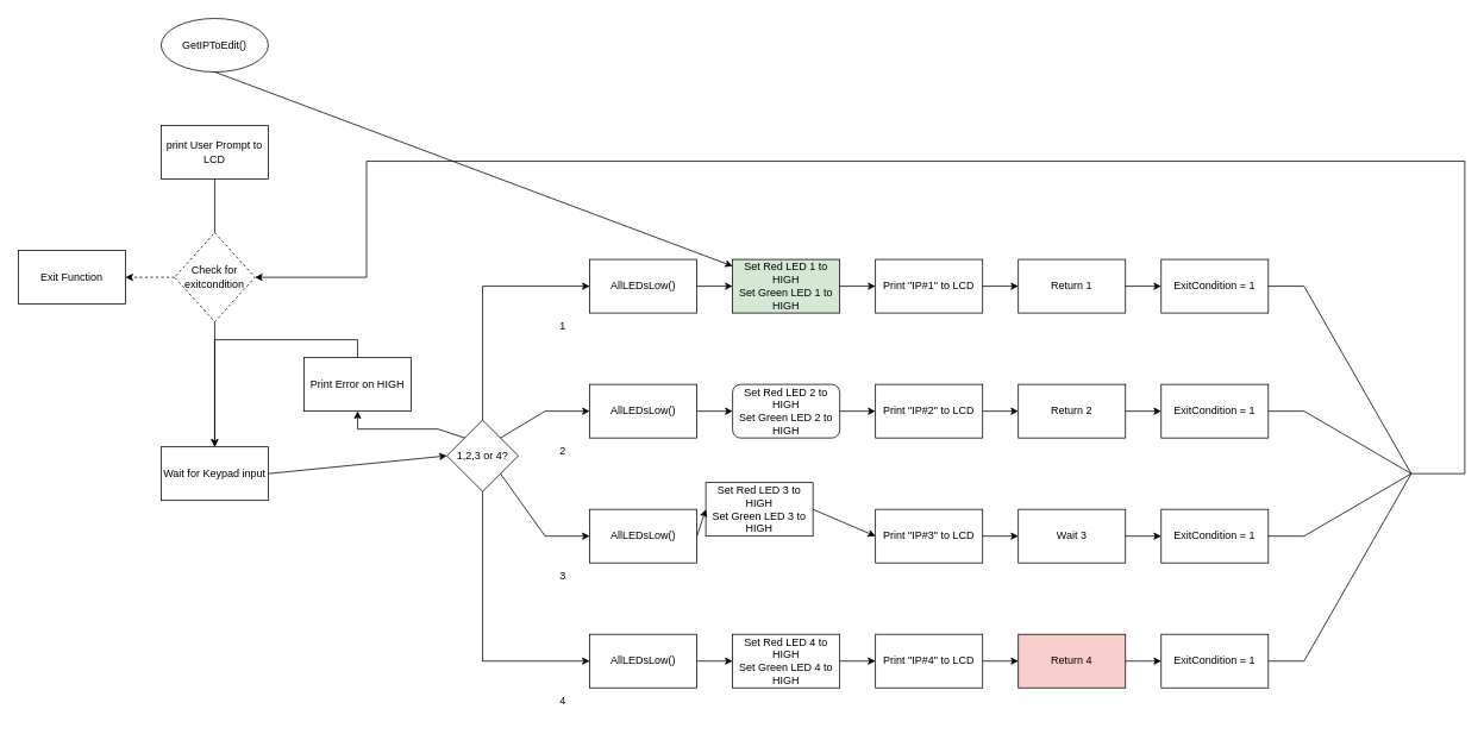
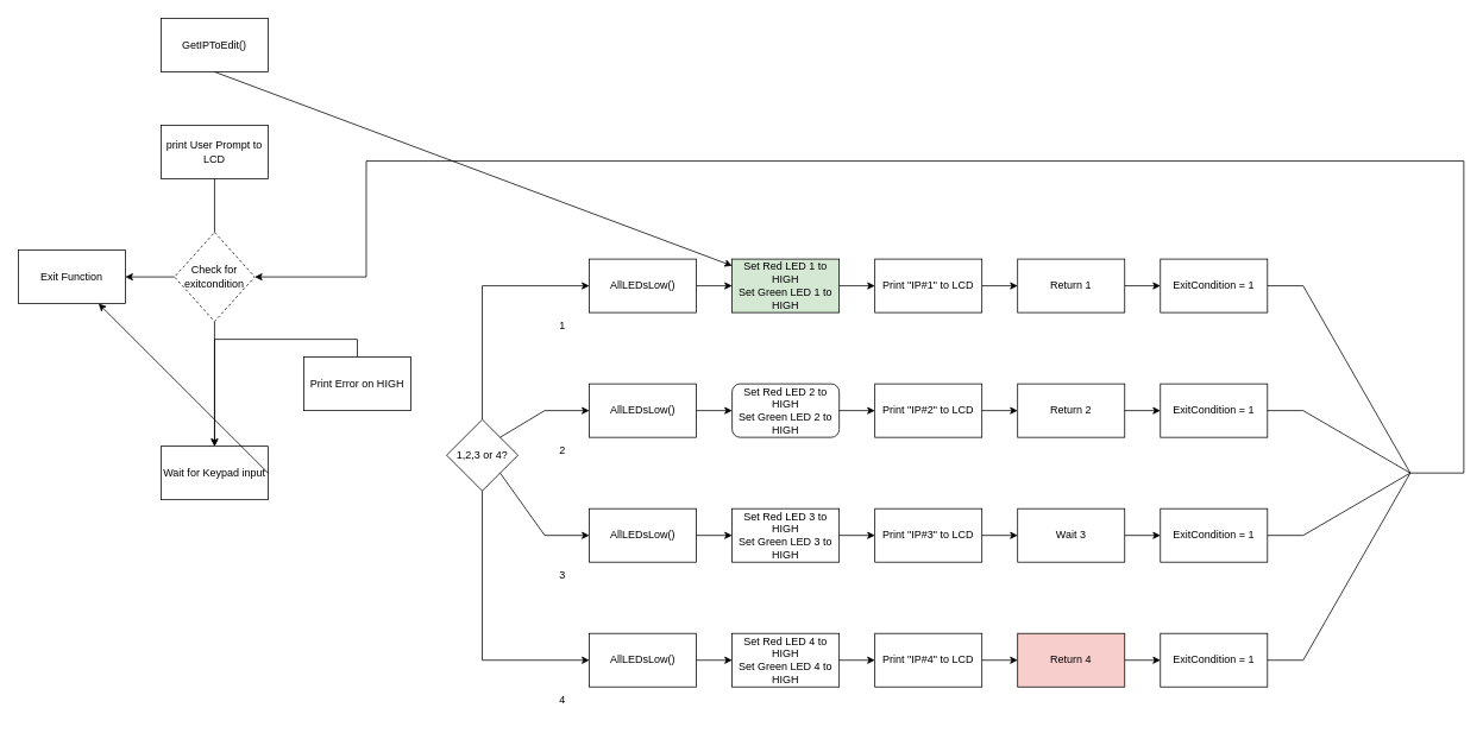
  <mxCell id="0" />
  <mxCell id="1" parent="0" />
- <mxCell id="2" value="GetIPToEdit()" style="ellipse;whiteSpace=wrap;html=1;" parent="1" vertex="1"><mxGeometry x="180" y="20" width="120" height="60" as="geometry" /></mxCell>
+ <mxCell id="2" value="GetIPToEdit()" style="rounded=0;whiteSpace=wrap;html=1;" parent="1" vertex="1"><mxGeometry x="180" y="20" width="120" height="60" as="geometry" /></mxCell>
  <mxCell id="3" value="print User Prompt to LCD" style="rounded=0;whiteSpace=wrap;html=1;" parent="1" vertex="1"><mxGeometry x="180" y="140" width="120" height="60" as="geometry" /></mxCell>
  <mxCell id="4" value="Check for exitcondition" style="rhombus;whiteSpace=wrap;html=1;dashed=1;" parent="1" vertex="1"><mxGeometry x="195" y="260" width="90" height="100" as="geometry" /></mxCell>
  <mxCell id="5" value="" style="endArrow=none;html=1;rounded=0;exitX=0.5;exitY=1;exitDx=0;exitDy=0;entryX=0.5;entryY=0;entryDx=0;entryDy=0;" parent="1" source="3" target="4" edge="1"><mxGeometry width="50" height="50" relative="1" as="geometry"><mxPoint x="100" y="400" as="sourcePoint" /><mxPoint x="150" y="350" as="targetPoint" /></mxGeometry></mxCell>
  <mxCell id="6" value="" style="endArrow=classic;html=1;rounded=0;exitX=0.5;exitY=1;exitDx=0;exitDy=0;" parent="1" source="2" target="29" edge="1"><mxGeometry width="50" height="50" relative="1" as="geometry"><mxPoint x="100" y="400" as="sourcePoint" /><mxPoint x="150" y="350" as="targetPoint" /></mxGeometry></mxCell>
  <mxCell id="7" value="Wait for Keypad input" style="rounded=0;whiteSpace=wrap;html=1;" parent="1" vertex="1"><mxGeometry x="180" y="500" width="120" height="60" as="geometry" /></mxCell>
- <mxCell id="8" value="" style="endArrow=classic;html=1;rounded=0;exitX=1;exitY=0.5;exitDx=0;exitDy=0;entryX=0;entryY=0.5;entryDx=0;entryDy=0;" parent="1" source="7" target="13" edge="1"><mxGeometry width="50" height="50" relative="1" as="geometry"><mxPoint x="360" y="600" as="sourcePoint" /><mxPoint x="360" y="530" as="targetPoint" /></mxGeometry></mxCell>
+ <mxCell id="8" value="" style="endArrow=classic;html=1;rounded=0;exitX=1;exitY=0.5;exitDx=0;exitDy=0;" parent="1" source="7" target="59" edge="1"><mxGeometry width="50" height="50" relative="1" as="geometry"><mxPoint x="360" y="600" as="sourcePoint" /><mxPoint x="360" y="530" as="targetPoint" /></mxGeometry></mxCell>
  <mxCell id="9" value="" style="endArrow=classic;html=1;rounded=0;exitX=0.5;exitY=1;exitDx=0;exitDy=0;entryX=0.5;entryY=0;entryDx=0;entryDy=0;" parent="1" source="4" target="7" edge="1"><mxGeometry width="50" height="50" relative="1" as="geometry"><mxPoint x="360" y="520" as="sourcePoint" /><mxPoint x="410" y="470" as="targetPoint" /></mxGeometry></mxCell>
  <mxCell id="10" value="" style="endArrow=classic;html=1;rounded=0;entryX=0.5;entryY=0;entryDx=0;entryDy=0;exitX=0.5;exitY=0;exitDx=0;exitDy=0;" parent="1" source="11" target="7" edge="1"><mxGeometry width="50" height="50" relative="1" as="geometry"><mxPoint x="400" y="400" as="sourcePoint" /><mxPoint x="240" y="380" as="targetPoint" /><Array as="points"><mxPoint x="400" y="380" /><mxPoint x="240" y="380" /></Array></mxGeometry></mxCell>
  <mxCell id="11" value="Print Error on HIGH" style="rounded=0;whiteSpace=wrap;html=1;" parent="1" vertex="1"><mxGeometry x="340" y="400" width="120" height="60" as="geometry" /></mxCell>
- <mxCell id="12" value="" style="endArrow=classic;html=1;rounded=0;exitX=0;exitY=0;exitDx=0;exitDy=0;entryX=0.5;entryY=1;entryDx=0;entryDy=0;" parent="1" source="13" target="11" edge="1"><mxGeometry width="50" height="50" relative="1" as="geometry"><mxPoint x="400" y="490" as="sourcePoint" /><mxPoint x="570" y="470" as="targetPoint" /><Array as="points"><mxPoint x="490" y="480" /><mxPoint x="400" y="480" /></Array></mxGeometry></mxCell>
  <mxCell id="13" value="1,2,3 or 4?" style="rhombus;whiteSpace=wrap;html=1;" parent="1" vertex="1"><mxGeometry x="500" y="470" width="80" height="80" as="geometry" /></mxCell>
  <mxCell id="14" value="AllLEDsLow()" style="rounded=0;whiteSpace=wrap;html=1;" parent="1" vertex="1"><mxGeometry x="660" y="430" width="120" height="60" as="geometry" /></mxCell>
  <mxCell id="15" value="AllLEDsLow()" style="rounded=0;whiteSpace=wrap;html=1;" parent="1" vertex="1"><mxGeometry x="660" y="570" width="120" height="60" as="geometry" /></mxCell>
  <mxCell id="16" value="AllLEDsLow()" style="rounded=0;whiteSpace=wrap;html=1;" parent="1" vertex="1"><mxGeometry x="660" y="710" width="120" height="60" as="geometry" /></mxCell>
  <mxCell id="17" value="AllLEDsLow()" style="rounded=0;whiteSpace=wrap;html=1;" parent="1" vertex="1"><mxGeometry x="660" y="290" width="120" height="60" as="geometry" /></mxCell>
  <mxCell id="18" value="" style="endArrow=classic;html=1;rounded=0;exitX=1;exitY=0;exitDx=0;exitDy=0;entryX=0;entryY=0.5;entryDx=0;entryDy=0;" parent="1" source="13" target="14" edge="1"><mxGeometry width="50" height="50" relative="1" as="geometry"><mxPoint x="630" y="520" as="sourcePoint" /><mxPoint x="680" y="470" as="targetPoint" /><Array as="points"><mxPoint x="610" y="460" /></Array></mxGeometry></mxCell>
  <mxCell id="19" value="" style="endArrow=classic;html=1;rounded=0;exitX=1;exitY=1;exitDx=0;exitDy=0;entryX=0;entryY=0.5;entryDx=0;entryDy=0;" parent="1" source="13" target="15" edge="1"><mxGeometry width="50" height="50" relative="1" as="geometry"><mxPoint x="630" y="520" as="sourcePoint" /><mxPoint x="680" y="470" as="targetPoint" /><Array as="points"><mxPoint x="610" y="600" /></Array></mxGeometry></mxCell>
  <mxCell id="20" value="" style="endArrow=classic;html=1;rounded=0;exitX=0.5;exitY=0;exitDx=0;exitDy=0;entryX=0;entryY=0.5;entryDx=0;entryDy=0;" parent="1" source="13" target="17" edge="1"><mxGeometry width="50" height="50" relative="1" as="geometry"><mxPoint x="630" y="520" as="sourcePoint" /><mxPoint x="680" y="470" as="targetPoint" /><Array as="points"><mxPoint x="540" y="320" /></Array></mxGeometry></mxCell>
  <mxCell id="21" value="" style="endArrow=classic;html=1;rounded=0;exitX=0.5;exitY=1;exitDx=0;exitDy=0;entryX=0;entryY=0.5;entryDx=0;entryDy=0;" parent="1" source="13" target="16" edge="1"><mxGeometry width="50" height="50" relative="1" as="geometry"><mxPoint x="630" y="520" as="sourcePoint" /><mxPoint x="680" y="470" as="targetPoint" /><Array as="points"><mxPoint x="540" y="740" /></Array></mxGeometry></mxCell>
  <mxCell id="22" value="1" style="text;html=1;align=center;verticalAlign=middle;whiteSpace=wrap;rounded=0;" parent="1" vertex="1"><mxGeometry x="600" y="350" width="60" height="30" as="geometry" /></mxCell>
  <mxCell id="23" value="2" style="text;html=1;align=center;verticalAlign=middle;whiteSpace=wrap;rounded=0;" parent="1" vertex="1"><mxGeometry x="600" y="490" width="60" height="30" as="geometry" /></mxCell>
  <mxCell id="24" value="3" style="text;html=1;align=center;verticalAlign=middle;whiteSpace=wrap;rounded=0;" parent="1" vertex="1"><mxGeometry x="600" y="630" width="60" height="30" as="geometry" /></mxCell>
  <mxCell id="25" value="4" style="text;html=1;align=center;verticalAlign=middle;whiteSpace=wrap;rounded=0;" parent="1" vertex="1"><mxGeometry x="600" y="770" width="60" height="30" as="geometry" /></mxCell>
  <mxCell id="26" value="&lt;div&gt;Set Red LED 4 to HIGH&lt;/div&gt;&lt;div&gt;Set Green LED 4 to HIGH&lt;/div&gt;" style="rounded=0;whiteSpace=wrap;html=1;" parent="1" vertex="1"><mxGeometry x="820" y="710" width="120" height="60" as="geometry" /></mxCell>
- <mxCell id="27" value="&lt;div&gt;Set Red LED 3 to HIGH&lt;/div&gt;&lt;div&gt;Set Green LED 3 to HIGH&lt;/div&gt;" style="rounded=0;whiteSpace=wrap;html=1;" parent="1" vertex="1"><mxGeometry x="790" y="540" width="120" height="60" as="geometry" /></mxCell>
+ <mxCell id="27" value="&lt;div&gt;Set Red LED 3 to HIGH&lt;/div&gt;&lt;div&gt;Set Green LED 3 to HIGH&lt;/div&gt;" style="rounded=0;whiteSpace=wrap;html=1;" parent="1" vertex="1"><mxGeometry x="820" y="570" width="120" height="60" as="geometry" /></mxCell>
  <mxCell id="28" value="&lt;div&gt;Set Red LED 2 to HIGH&lt;/div&gt;&lt;div&gt;Set Green LED 2 to HIGH&lt;/div&gt;" style="whiteSpace=wrap;html=1;rounded=1;" parent="1" vertex="1"><mxGeometry x="820" y="430" width="120" height="60" as="geometry" /></mxCell>
  <mxCell id="29" value="&lt;div&gt;Set Red LED 1 to HIGH&lt;/div&gt;&lt;div&gt;Set Green LED 1 to HIGH&lt;/div&gt;" style="rounded=0;whiteSpace=wrap;html=1;fillColor=#d5e8d4;" parent="1" vertex="1"><mxGeometry x="820" y="290" width="120" height="60" as="geometry" /></mxCell>
  <mxCell id="30" value="Print &quot;IP#1&quot; to LCD" style="rounded=0;whiteSpace=wrap;html=1;" parent="1" vertex="1"><mxGeometry x="980" y="290" width="120" height="60" as="geometry" /></mxCell>
  <mxCell id="31" value="Print &quot;IP#2&quot; to LCD" style="rounded=0;whiteSpace=wrap;html=1;" parent="1" vertex="1"><mxGeometry x="980" y="430" width="120" height="60" as="geometry" /></mxCell>
  <mxCell id="32" value="Print &quot;IP#3&quot; to LCD" style="rounded=0;whiteSpace=wrap;html=1;" parent="1" vertex="1"><mxGeometry x="980" y="570" width="120" height="60" as="geometry" /></mxCell>
  <mxCell id="33" value="Print &quot;IP#4&quot; to LCD" style="rounded=0;whiteSpace=wrap;html=1;" parent="1" vertex="1"><mxGeometry x="980" y="710" width="120" height="60" as="geometry" /></mxCell>
  <mxCell id="34" value="" style="endArrow=classic;html=1;rounded=0;exitX=1;exitY=0.5;exitDx=0;exitDy=0;entryX=0;entryY=0.5;entryDx=0;entryDy=0;" parent="1" source="17" target="29" edge="1"><mxGeometry width="50" height="50" relative="1" as="geometry"><mxPoint x="910" y="520" as="sourcePoint" /><mxPoint x="960" y="470" as="targetPoint" /></mxGeometry></mxCell>
  <mxCell id="35" value="" style="endArrow=classic;html=1;rounded=0;exitX=1;exitY=0.5;exitDx=0;exitDy=0;entryX=0;entryY=0.5;entryDx=0;entryDy=0;" parent="1" source="29" target="30" edge="1"><mxGeometry width="50" height="50" relative="1" as="geometry"><mxPoint x="910" y="520" as="sourcePoint" /><mxPoint x="960" y="470" as="targetPoint" /></mxGeometry></mxCell>
  <mxCell id="36" value="" style="endArrow=classic;html=1;rounded=0;exitX=1;exitY=0.5;exitDx=0;exitDy=0;entryX=0;entryY=0.5;entryDx=0;entryDy=0;" parent="1" source="14" target="28" edge="1"><mxGeometry width="50" height="50" relative="1" as="geometry"><mxPoint x="910" y="520" as="sourcePoint" /><mxPoint x="960" y="470" as="targetPoint" /></mxGeometry></mxCell>
  <mxCell id="37" value="" style="endArrow=classic;html=1;rounded=0;exitX=1;exitY=0.5;exitDx=0;exitDy=0;entryX=0;entryY=0.5;entryDx=0;entryDy=0;" parent="1" source="15" target="27" edge="1"><mxGeometry width="50" height="50" relative="1" as="geometry"><mxPoint x="910" y="520" as="sourcePoint" /><mxPoint x="960" y="470" as="targetPoint" /></mxGeometry></mxCell>
  <mxCell id="38" value="" style="endArrow=classic;html=1;rounded=0;exitX=1;exitY=0.5;exitDx=0;exitDy=0;entryX=0;entryY=0.5;entryDx=0;entryDy=0;" parent="1" source="16" target="26" edge="1"><mxGeometry width="50" height="50" relative="1" as="geometry"><mxPoint x="910" y="520" as="sourcePoint" /><mxPoint x="960" y="470" as="targetPoint" /></mxGeometry></mxCell>
  <mxCell id="39" value="" style="endArrow=classic;html=1;rounded=0;exitX=1;exitY=0.5;exitDx=0;exitDy=0;entryX=0;entryY=0.5;entryDx=0;entryDy=0;" parent="1" source="28" target="31" edge="1"><mxGeometry width="50" height="50" relative="1" as="geometry"><mxPoint x="910" y="520" as="sourcePoint" /><mxPoint x="970" y="470" as="targetPoint" /></mxGeometry></mxCell>
  <mxCell id="40" value="" style="endArrow=classic;html=1;rounded=0;exitX=1;exitY=0.5;exitDx=0;exitDy=0;entryX=0;entryY=0.5;entryDx=0;entryDy=0;" parent="1" source="27" target="32" edge="1"><mxGeometry width="50" height="50" relative="1" as="geometry"><mxPoint x="910" y="520" as="sourcePoint" /><mxPoint x="960" y="470" as="targetPoint" /></mxGeometry></mxCell>
  <mxCell id="41" value="" style="endArrow=classic;html=1;rounded=0;exitX=1;exitY=0.5;exitDx=0;exitDy=0;entryX=0;entryY=0.5;entryDx=0;entryDy=0;" parent="1" source="26" target="33" edge="1"><mxGeometry width="50" height="50" relative="1" as="geometry"><mxPoint x="910" y="520" as="sourcePoint" /><mxPoint x="960" y="470" as="targetPoint" /></mxGeometry></mxCell>
  <mxCell id="42" value="Return 1" style="rounded=0;whiteSpace=wrap;html=1;" parent="1" vertex="1"><mxGeometry x="1140" y="290" width="120" height="60" as="geometry" /></mxCell>
  <mxCell id="43" value="&lt;div&gt;Return 2&lt;/div&gt;" style="rounded=0;whiteSpace=wrap;html=1;" parent="1" vertex="1"><mxGeometry x="1140" y="430" width="120" height="60" as="geometry" /></mxCell>
  <mxCell id="44" value="Wait 3" style="rounded=0;whiteSpace=wrap;html=1;" parent="1" vertex="1"><mxGeometry x="1140" y="570" width="120" height="60" as="geometry" /></mxCell>
  <mxCell id="45" value="Return 4" style="rounded=0;whiteSpace=wrap;html=1;fillColor=#f8cecc;" parent="1" vertex="1"><mxGeometry x="1140" y="710" width="120" height="60" as="geometry" /></mxCell>
  <mxCell id="46" value="ExitCondition = 1" style="rounded=0;whiteSpace=wrap;html=1;" parent="1" vertex="1"><mxGeometry x="1300" y="290" width="120" height="60" as="geometry" /></mxCell>
  <mxCell id="47" value="ExitCondition = 1" style="rounded=0;whiteSpace=wrap;html=1;" parent="1" vertex="1"><mxGeometry x="1300" y="430" width="120" height="60" as="geometry" /></mxCell>
  <mxCell id="48" value="ExitCondition = 1" style="rounded=0;whiteSpace=wrap;html=1;" parent="1" vertex="1"><mxGeometry x="1300" y="570" width="120" height="60" as="geometry" /></mxCell>
  <mxCell id="49" value="ExitCondition = 1" style="rounded=0;whiteSpace=wrap;html=1;" parent="1" vertex="1"><mxGeometry x="1300" y="710" width="120" height="60" as="geometry" /></mxCell>
  <mxCell id="50" value="" style="endArrow=classic;html=1;rounded=0;exitX=1;exitY=0.5;exitDx=0;exitDy=0;entryX=0;entryY=0.5;entryDx=0;entryDy=0;" parent="1" source="30" target="42" edge="1"><mxGeometry width="50" height="50" relative="1" as="geometry"><mxPoint x="1210" y="520" as="sourcePoint" /><mxPoint x="1260" y="470" as="targetPoint" /></mxGeometry></mxCell>
  <mxCell id="51" value="" style="endArrow=classic;html=1;rounded=0;exitX=1;exitY=0.5;exitDx=0;exitDy=0;entryX=0;entryY=0.5;entryDx=0;entryDy=0;" parent="1" source="31" target="43" edge="1"><mxGeometry width="50" height="50" relative="1" as="geometry"><mxPoint x="1130" y="410" as="sourcePoint" /><mxPoint x="1170" y="410" as="targetPoint" /></mxGeometry></mxCell>
  <mxCell id="52" value="" style="endArrow=classic;html=1;rounded=0;exitX=1;exitY=0.5;exitDx=0;exitDy=0;entryX=0;entryY=0.5;entryDx=0;entryDy=0;" parent="1" source="32" target="44" edge="1"><mxGeometry width="50" height="50" relative="1" as="geometry"><mxPoint x="1110" y="590" as="sourcePoint" /><mxPoint x="1150" y="590" as="targetPoint" /></mxGeometry></mxCell>
  <mxCell id="53" value="" style="endArrow=classic;html=1;rounded=0;exitX=1;exitY=0.5;exitDx=0;exitDy=0;entryX=0;entryY=0.5;entryDx=0;entryDy=0;" parent="1" source="33" target="45" edge="1"><mxGeometry width="50" height="50" relative="1" as="geometry"><mxPoint x="1110" y="730" as="sourcePoint" /><mxPoint x="1150" y="730" as="targetPoint" /></mxGeometry></mxCell>
  <mxCell id="54" value="" style="endArrow=classic;html=1;rounded=0;exitX=1;exitY=0.5;exitDx=0;exitDy=0;entryX=0;entryY=0.5;entryDx=0;entryDy=0;" parent="1" source="42" target="46" edge="1"><mxGeometry width="50" height="50" relative="1" as="geometry"><mxPoint x="1270" y="390" as="sourcePoint" /><mxPoint x="1310" y="390" as="targetPoint" /></mxGeometry></mxCell>
  <mxCell id="55" value="" style="endArrow=classic;html=1;rounded=0;exitX=1;exitY=0.5;exitDx=0;exitDy=0;entryX=0;entryY=0.5;entryDx=0;entryDy=0;" parent="1" source="43" target="47" edge="1"><mxGeometry width="50" height="50" relative="1" as="geometry"><mxPoint x="1290" y="380" as="sourcePoint" /><mxPoint x="1330" y="380" as="targetPoint" /></mxGeometry></mxCell>
  <mxCell id="56" value="" style="endArrow=classic;html=1;rounded=0;exitX=1;exitY=0.5;exitDx=0;exitDy=0;entryX=0;entryY=0.5;entryDx=0;entryDy=0;" parent="1" source="44" target="48" edge="1"><mxGeometry width="50" height="50" relative="1" as="geometry"><mxPoint x="1280" y="520" as="sourcePoint" /><mxPoint x="1320" y="520" as="targetPoint" /></mxGeometry></mxCell>
  <mxCell id="57" value="" style="endArrow=classic;html=1;rounded=0;exitX=1;exitY=0.5;exitDx=0;exitDy=0;entryX=0;entryY=0.5;entryDx=0;entryDy=0;" parent="1" source="45" target="49" edge="1"><mxGeometry width="50" height="50" relative="1" as="geometry"><mxPoint x="1280" y="670" as="sourcePoint" /><mxPoint x="1320" y="670" as="targetPoint" /></mxGeometry></mxCell>
  <mxCell id="58" value="" style="endArrow=classic;html=1;rounded=0;entryX=1;entryY=0.5;entryDx=0;entryDy=0;" parent="1" target="4" edge="1"><mxGeometry width="50" height="50" relative="1" as="geometry"><mxPoint x="1580" y="530" as="sourcePoint" /><mxPoint x="550" y="230" as="targetPoint" /><Array as="points"><mxPoint x="1640" y="530" /><mxPoint x="1640" y="180" /><mxPoint x="410" y="180" /><mxPoint x="410" y="310" /></Array></mxGeometry></mxCell>
  <mxCell id="59" value="Exit Function" style="rounded=0;whiteSpace=wrap;html=1;" parent="1" vertex="1"><mxGeometry x="20" y="280" width="120" height="60" as="geometry" /></mxCell>
- <mxCell id="60" value="" style="endArrow=classic;html=1;rounded=0;entryX=1;entryY=0.5;entryDx=0;entryDy=0;exitX=0;exitY=0.5;exitDx=0;exitDy=0;dashed=1;" parent="1" source="4" target="59" edge="1"><mxGeometry width="50" height="50" relative="1" as="geometry"><mxPoint x="190" y="310" as="sourcePoint" /><mxPoint x="230" y="290" as="targetPoint" /></mxGeometry></mxCell>
+ <mxCell id="60" value="" style="endArrow=classic;html=1;rounded=0;entryX=1;entryY=0.5;entryDx=0;entryDy=0;exitX=0;exitY=0.5;exitDx=0;exitDy=0;" parent="1" source="4" target="59" edge="1"><mxGeometry width="50" height="50" relative="1" as="geometry"><mxPoint x="190" y="310" as="sourcePoint" /><mxPoint x="230" y="290" as="targetPoint" /></mxGeometry></mxCell>
  <mxCell id="61" value="" style="endArrow=none;html=1;rounded=0;fontSize=12;startSize=8;endSize=8;curved=0;exitX=1;exitY=0.5;exitDx=0;exitDy=0;" edge="1" parent="1" source="46"><mxGeometry width="50" height="50" relative="1" as="geometry"><mxPoint x="1190" y="510" as="sourcePoint" /><mxPoint x="1580" y="530" as="targetPoint" /><Array as="points"><mxPoint x="1460" y="320" /></Array></mxGeometry></mxCell>
  <mxCell id="62" value="" style="endArrow=none;html=1;rounded=0;fontSize=12;startSize=8;endSize=8;curved=0;exitX=1;exitY=0.5;exitDx=0;exitDy=0;" edge="1" parent="1" source="49"><mxGeometry width="50" height="50" relative="1" as="geometry"><mxPoint x="1440" y="790" as="sourcePoint" /><mxPoint x="1580" y="530" as="targetPoint" /><Array as="points"><mxPoint x="1460" y="740" /></Array></mxGeometry></mxCell>
  <mxCell id="63" value="" style="endArrow=none;html=1;rounded=0;fontSize=12;startSize=8;endSize=8;curved=0;exitX=1;exitY=0.5;exitDx=0;exitDy=0;" edge="1" parent="1" source="48"><mxGeometry width="50" height="50" relative="1" as="geometry"><mxPoint x="1190" y="510" as="sourcePoint" /><mxPoint x="1580" y="530" as="targetPoint" /><Array as="points"><mxPoint x="1460" y="600" /></Array></mxGeometry></mxCell>
  <mxCell id="64" value="" style="endArrow=none;html=1;rounded=0;fontSize=12;startSize=8;endSize=8;curved=0;exitX=1;exitY=0.5;exitDx=0;exitDy=0;" edge="1" parent="1" source="47"><mxGeometry width="50" height="50" relative="1" as="geometry"><mxPoint x="1190" y="510" as="sourcePoint" /><mxPoint x="1580" y="530" as="targetPoint" /><Array as="points"><mxPoint x="1460" y="460" /></Array></mxGeometry></mxCell>
